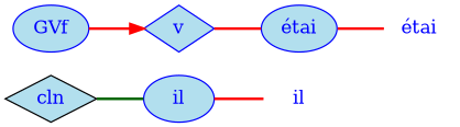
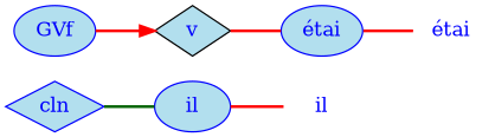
  digraph {
    rankdir=LR
    node [fillcolor=lightblue2 fontcolor=blue shape=plaintext color=blue style=filled]
    edge [arrowhead=none color=red fontcolor=blue minlen=1 style=bold]
    n1 [height=0.50 label=il width=0.75 color="" style=""]
    n2 [height=0.50 label=il shape=ellipse width=0.75]
-   n3 [color=black height=0.50 label=cln shape=diamond width=0.75]
+   n3 [height=0.50 label=cln shape=diamond width=0.75]
    n4 [height=0.50 label="étai" width=0.75 color="" style=""]
    n5 [height=0.50 label="étai" shape=ellipse width=0.81]
-   n6 [height=0.50 label=v shape=diamond width=0.75]
+   n6 [color=black height=0.50 label=v shape=diamond width=0.75]
    n7 [arrowhead=doubleoctagon height=0.50 label=GVf width=0.81 shape=""]
    n2 -> n1
    n3 -> n2 [color=darkgreen]
    n5 -> n4
    n6 -> n5
    n7 -> n6 [shape=normal arrowhead=""]
  }
